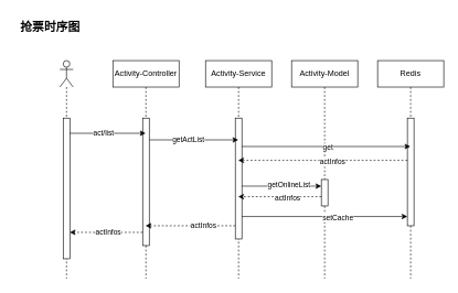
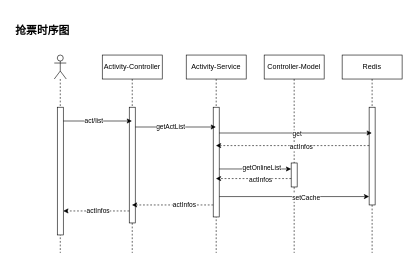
  <mxCell id="0" />
  <mxCell id="1" parent="0" />
  <mxCell id="2" value="" style="shape=umlLifeline;perimeter=lifelinePerimeter;whiteSpace=wrap;html=1;container=1;dropTarget=0;collapsible=0;recursiveResize=0;outlineConnect=0;portConstraint=eastwest;newEdgeStyle={&quot;edgeStyle&quot;:&quot;elbowEdgeStyle&quot;,&quot;elbow&quot;:&quot;vertical&quot;,&quot;curved&quot;:0,&quot;rounded&quot;:0};participant=umlActor;" vertex="1" parent="1"><mxGeometry x="90" y="91" width="20" height="330" as="geometry" /></mxCell>
  <mxCell id="3" value="" style="html=1;points=[];perimeter=orthogonalPerimeter;outlineConnect=0;targetShapes=umlLifeline;portConstraint=eastwest;newEdgeStyle={&quot;edgeStyle&quot;:&quot;elbowEdgeStyle&quot;,&quot;elbow&quot;:&quot;vertical&quot;,&quot;curved&quot;:0,&quot;rounded&quot;:0};" vertex="1" parent="2"><mxGeometry x="5" y="87" width="10" height="213" as="geometry" /></mxCell>
  <mxCell id="4" value="Activity-Controller" style="shape=umlLifeline;perimeter=lifelinePerimeter;whiteSpace=wrap;html=1;container=1;dropTarget=0;collapsible=0;recursiveResize=0;outlineConnect=0;portConstraint=eastwest;newEdgeStyle={&quot;edgeStyle&quot;:&quot;elbowEdgeStyle&quot;,&quot;elbow&quot;:&quot;vertical&quot;,&quot;curved&quot;:0,&quot;rounded&quot;:0};" vertex="1" parent="1"><mxGeometry x="170" y="91" width="100" height="330" as="geometry" /></mxCell>
  <mxCell id="5" value="" style="html=1;points=[];perimeter=orthogonalPerimeter;outlineConnect=0;targetShapes=umlLifeline;portConstraint=eastwest;newEdgeStyle={&quot;edgeStyle&quot;:&quot;elbowEdgeStyle&quot;,&quot;elbow&quot;:&quot;vertical&quot;,&quot;curved&quot;:0,&quot;rounded&quot;:0};" vertex="1" parent="4"><mxGeometry x="45" y="87" width="10" height="193" as="geometry" /></mxCell>
  <mxCell id="6" style="edgeStyle=elbowEdgeStyle;rounded=0;orthogonalLoop=1;jettySize=auto;html=1;elbow=vertical;curved=0;" edge="1" parent="1" source="3" target="4"><mxGeometry relative="1" as="geometry"><Array as="points"><mxPoint x="140" y="201" /></Array></mxGeometry></mxCell>
  <mxCell id="7" value="act/list&lt;br&gt;" style="edgeLabel;html=1;align=center;verticalAlign=middle;resizable=0;points=[];" vertex="1" connectable="0" parent="6"><mxGeometry x="-0.127" y="1" relative="1" as="geometry"><mxPoint as="offset" /></mxGeometry></mxCell>
  <mxCell id="8" value="Activity-Service" style="shape=umlLifeline;perimeter=lifelinePerimeter;whiteSpace=wrap;html=1;container=1;dropTarget=0;collapsible=0;recursiveResize=0;outlineConnect=0;portConstraint=eastwest;newEdgeStyle={&quot;edgeStyle&quot;:&quot;elbowEdgeStyle&quot;,&quot;elbow&quot;:&quot;vertical&quot;,&quot;curved&quot;:0,&quot;rounded&quot;:0};" vertex="1" parent="1"><mxGeometry x="310" y="91" width="100" height="330" as="geometry" /></mxCell>
  <mxCell id="9" value="" style="html=1;points=[];perimeter=orthogonalPerimeter;outlineConnect=0;targetShapes=umlLifeline;portConstraint=eastwest;newEdgeStyle={&quot;edgeStyle&quot;:&quot;elbowEdgeStyle&quot;,&quot;elbow&quot;:&quot;vertical&quot;,&quot;curved&quot;:0,&quot;rounded&quot;:0};" vertex="1" parent="8"><mxGeometry x="45" y="87" width="10" height="183" as="geometry" /></mxCell>
  <mxCell id="10" style="edgeStyle=elbowEdgeStyle;rounded=0;orthogonalLoop=1;jettySize=auto;html=1;elbow=vertical;curved=0;" edge="1" parent="1" source="5" target="8"><mxGeometry relative="1" as="geometry"><Array as="points"><mxPoint x="270" y="211" /></Array></mxGeometry></mxCell>
  <mxCell id="11" value="getActList" style="edgeLabel;html=1;align=center;verticalAlign=middle;resizable=0;points=[];" vertex="1" connectable="0" parent="10"><mxGeometry x="-0.138" y="1" relative="1" as="geometry"><mxPoint as="offset" /></mxGeometry></mxCell>
- <mxCell id="12" value="Activity-Model" style="shape=umlLifeline;perimeter=lifelinePerimeter;whiteSpace=wrap;html=1;container=1;dropTarget=0;collapsible=0;recursiveResize=0;outlineConnect=0;portConstraint=eastwest;newEdgeStyle={&quot;edgeStyle&quot;:&quot;elbowEdgeStyle&quot;,&quot;elbow&quot;:&quot;vertical&quot;,&quot;curved&quot;:0,&quot;rounded&quot;:0};" vertex="1" parent="1"><mxGeometry x="440" y="91" width="100" height="330" as="geometry" /></mxCell>
+ <mxCell id="12" value="Controller-Model" style="shape=umlLifeline;perimeter=lifelinePerimeter;whiteSpace=wrap;html=1;container=1;dropTarget=0;collapsible=0;recursiveResize=0;outlineConnect=0;portConstraint=eastwest;newEdgeStyle={&quot;edgeStyle&quot;:&quot;elbowEdgeStyle&quot;,&quot;elbow&quot;:&quot;vertical&quot;,&quot;curved&quot;:0,&quot;rounded&quot;:0};" vertex="1" parent="1"><mxGeometry x="440" y="91" width="100" height="330" as="geometry" /></mxCell>
  <mxCell id="13" value="" style="html=1;points=[];perimeter=orthogonalPerimeter;outlineConnect=0;targetShapes=umlLifeline;portConstraint=eastwest;newEdgeStyle={&quot;edgeStyle&quot;:&quot;elbowEdgeStyle&quot;,&quot;elbow&quot;:&quot;vertical&quot;,&quot;curved&quot;:0,&quot;rounded&quot;:0};" vertex="1" parent="12"><mxGeometry x="45" y="180" width="10" height="40" as="geometry" /></mxCell>
- <mxCell id="14" value="&lt;b&gt;&lt;font style=&quot;font-size: 18px;&quot;&gt;抢票时序图&lt;/font&gt;&lt;/b&gt;" style="text;html=1;align=center;verticalAlign=middle;resizable=0;points=[];autosize=1;strokeColor=none;fillColor=none;" vertex="1" parent="1"><mxGeometry x="20" y="20" width="110" height="40" as="geometry" /></mxCell>
+ <mxCell id="14" value="&lt;b&gt;&lt;font style=&quot;font-size: 18px;&quot;&gt;抢票时序图&lt;/font&gt;&lt;/b&gt;" style="text;html=1;align=center;verticalAlign=middle;resizable=0;points=[];autosize=1;strokeColor=none;fillColor=none;" vertex="1" parent="1"><mxGeometry x="15" y="30" width="110" height="40" as="geometry" /></mxCell>
  <mxCell id="15" value="Redis" style="shape=umlLifeline;perimeter=lifelinePerimeter;whiteSpace=wrap;html=1;container=1;dropTarget=0;collapsible=0;recursiveResize=0;outlineConnect=0;portConstraint=eastwest;newEdgeStyle={&quot;edgeStyle&quot;:&quot;elbowEdgeStyle&quot;,&quot;elbow&quot;:&quot;vertical&quot;,&quot;curved&quot;:0,&quot;rounded&quot;:0};" vertex="1" parent="1"><mxGeometry x="570" y="91" width="100" height="330" as="geometry" /></mxCell>
  <mxCell id="16" value="" style="html=1;points=[];perimeter=orthogonalPerimeter;outlineConnect=0;targetShapes=umlLifeline;portConstraint=eastwest;newEdgeStyle={&quot;edgeStyle&quot;:&quot;elbowEdgeStyle&quot;,&quot;elbow&quot;:&quot;vertical&quot;,&quot;curved&quot;:0,&quot;rounded&quot;:0};" vertex="1" parent="15"><mxGeometry x="45" y="87" width="10" height="163" as="geometry" /></mxCell>
  <mxCell id="17" style="edgeStyle=elbowEdgeStyle;rounded=0;orthogonalLoop=1;jettySize=auto;html=1;elbow=vertical;curved=0;" edge="1" parent="1" source="9" target="15"><mxGeometry relative="1" as="geometry"><Array as="points"><mxPoint x="468" y="221" /></Array></mxGeometry></mxCell>
  <mxCell id="18" value="get&lt;br&gt;" style="edgeLabel;html=1;align=center;verticalAlign=middle;resizable=0;points=[];" vertex="1" connectable="0" parent="17"><mxGeometry x="0.014" relative="1" as="geometry"><mxPoint y="1" as="offset" /></mxGeometry></mxCell>
  <mxCell id="19" style="edgeStyle=elbowEdgeStyle;rounded=0;orthogonalLoop=1;jettySize=auto;html=1;elbow=vertical;curved=0;dashed=1;" edge="1" parent="1"><mxGeometry relative="1" as="geometry"><mxPoint x="615" y="242" as="sourcePoint" /><mxPoint x="359.5" y="242" as="targetPoint" /></mxGeometry></mxCell>
  <mxCell id="20" value="actInfos" style="edgeLabel;html=1;align=center;verticalAlign=middle;resizable=0;points=[];" vertex="1" connectable="0" parent="19"><mxGeometry x="-0.108" y="2" relative="1" as="geometry"><mxPoint as="offset" /></mxGeometry></mxCell>
  <mxCell id="21" style="edgeStyle=elbowEdgeStyle;rounded=0;orthogonalLoop=1;jettySize=auto;html=1;elbow=vertical;curved=0;" edge="1" parent="1" source="9" target="13"><mxGeometry relative="1" as="geometry"><Array as="points"><mxPoint x="420" y="281" /></Array></mxGeometry></mxCell>
  <mxCell id="22" value="getOnlineList" style="edgeLabel;html=1;align=center;verticalAlign=middle;resizable=0;points=[];" vertex="1" connectable="0" parent="21"><mxGeometry x="0.167" y="2" relative="1" as="geometry"><mxPoint as="offset" /></mxGeometry></mxCell>
  <mxCell id="23" style="edgeStyle=elbowEdgeStyle;rounded=0;orthogonalLoop=1;jettySize=auto;html=1;elbow=horizontal;curved=0;dashed=1;" edge="1" parent="1"><mxGeometry relative="1" as="geometry"><mxPoint x="485" y="297" as="sourcePoint" /><mxPoint x="359.5" y="297" as="targetPoint" /></mxGeometry></mxCell>
  <mxCell id="24" value="actInfos" style="edgeLabel;html=1;align=center;verticalAlign=middle;resizable=0;points=[];" vertex="1" connectable="0" parent="23"><mxGeometry x="-0.171" y="2" relative="1" as="geometry"><mxPoint as="offset" /></mxGeometry></mxCell>
  <mxCell id="25" style="edgeStyle=elbowEdgeStyle;rounded=0;orthogonalLoop=1;jettySize=auto;html=1;elbow=vertical;curved=0;" edge="1" parent="1"><mxGeometry relative="1" as="geometry"><mxPoint x="365" y="327" as="sourcePoint" /><mxPoint x="615" y="327" as="targetPoint" /><Array as="points"><mxPoint x="490" y="327" /></Array></mxGeometry></mxCell>
  <mxCell id="26" value="setCache" style="edgeLabel;html=1;align=center;verticalAlign=middle;resizable=0;points=[];" vertex="1" connectable="0" parent="25"><mxGeometry x="0.152" y="-1" relative="1" as="geometry"><mxPoint as="offset" /></mxGeometry></mxCell>
  <mxCell id="27" style="edgeStyle=elbowEdgeStyle;rounded=0;orthogonalLoop=1;jettySize=auto;html=1;elbow=vertical;curved=0;dashed=1;" edge="1" parent="1" source="9" target="4"><mxGeometry relative="1" as="geometry"><Array as="points"><mxPoint x="290" y="341" /></Array></mxGeometry></mxCell>
  <mxCell id="28" value="actInfos" style="edgeLabel;html=1;align=center;verticalAlign=middle;resizable=0;points=[];" vertex="1" connectable="0" parent="27"><mxGeometry x="-0.277" y="-1" relative="1" as="geometry"><mxPoint as="offset" /></mxGeometry></mxCell>
  <mxCell id="29" style="edgeStyle=elbowEdgeStyle;rounded=0;orthogonalLoop=1;jettySize=auto;html=1;elbow=vertical;curved=0;dashed=1;" edge="1" parent="1" source="5" target="3"><mxGeometry relative="1" as="geometry"><Array as="points"><mxPoint x="150" y="351" /></Array></mxGeometry></mxCell>
  <mxCell id="30" value="actInfos" style="edgeLabel;html=1;align=center;verticalAlign=middle;resizable=0;points=[];" vertex="1" connectable="0" parent="29"><mxGeometry x="-0.036" y="-1" relative="1" as="geometry"><mxPoint as="offset" /></mxGeometry></mxCell>
